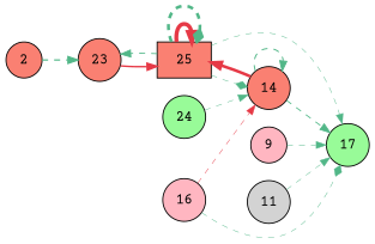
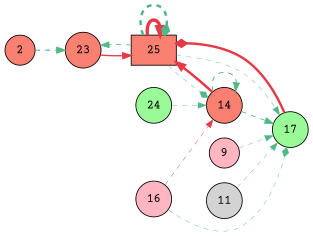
  digraph {
    fontname="Courier Prime"
    rankdir=LR
    node [fillcolor=salmon fontname="Courier Prime" shape=circle style=filled]
    edge [arrowhead=normal color="#52b788" fontname="Courier Prime" penwidth=0.50 style=dashed]
    n1 [label=2]
    n2 [label=23]
    n3 [label=25 shape=box]
    n4 [fillcolor=lightpink label=9]
    n5 [fillcolor=palegreen label=17]
    n6 [fillcolor=lightgrey label=11]
    n7 [label=14]
    n8 [fillcolor=lightpink label=16]
    n9 [fillcolor=palegreen label=24]
    n1 -> n2 [penwidth=1.31]
    n2 -> n3 [color="#e63946" penwidth=1.58 style=""]
    n3 -> n2 [penwidth=0.99]
    n3 -> n3 [color="#e63946" penwidth=4.00 style=""]
    n3 -> n3 [arrowhead=diamond penwidth=3.00]
    n3 -> n5
    n3 -> n7 [arrowhead=diamond]
    n4 -> n5
+   n5 -> n3 [arrowhead=diamond color="#e63946" penwidth=2.90 style=""]
    n6 -> n5
    n7 -> n3 [color="#e63946" penwidth=2.98 style=""]
    n7 -> n5 [penwidth=0.97]
    n7 -> n7 [penwidth=1.13]
    n8 -> n5 [arrowhead=diamond]
    n8 -> n7 [color="#e63946"]
    n9 -> n7
  }
